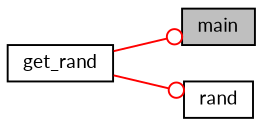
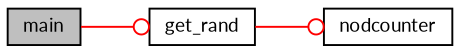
  digraph {
    fontname=Lato
    rankdir=LR
    node [color=black fillcolor=white fontname=Lato fontsize=10 shape=record style=filled]
    edge [arrowhead=odot color=red fontname=Lato fontsize=10 labelfontname=Helvetica labelfontsize=10 style=solid]
    n1 [fillcolor=grey75 fontcolor=black height=0.2 label=main width=0.4]
    n2 [height=0.2 label=get_rand width=0.4]
-   n3 [height=0.2 label=rand width=0.4]
-   n2 -> n1
+   n3 [height=0.2 label=nodcounter width=0.4]
+   n1 -> n2
    n2 -> n3
  }
